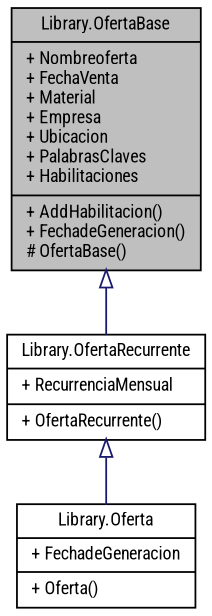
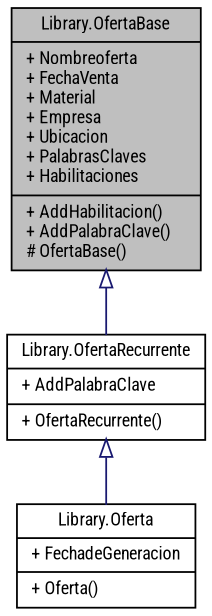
  digraph {
    fontname="Roboto Condensed"
    node [color=black fillcolor=white fontname="Roboto Condensed" fontsize=10 shape=record style=filled]
    edge [arrowtail=onormal color=midnightblue dir=back fontname="Roboto Condensed" fontsize=10 labelfontname=Helvetica labelfontsize=10 style=solid]
-   n1 [fillcolor=grey75 fontcolor=black height=0.2 label="{Library.OfertaBase\n|+ Nombreoferta\l+ FechaVenta\l+ Material\l+ Empresa\l+ Ubicacion\l+ PalabrasClaves\l+ Habilitaciones\l|+ AddHabilitacion()\l+ FechadeGeneracion()\l# OfertaBase()\l}" width=0.4]
-   n2 [height=0.2 label="{Library.OfertaRecurrente\n|+ RecurrenciaMensual\l|+ OfertaRecurrente()\l}" width=0.4]
+   n1 [fillcolor=grey75 fontcolor=black height=0.2 label="{Library.OfertaBase\n|+ Nombreoferta\l+ FechaVenta\l+ Material\l+ Empresa\l+ Ubicacion\l+ PalabrasClaves\l+ Habilitaciones\l|+ AddHabilitacion()\l+ AddPalabraClave()\l# OfertaBase()\l}" width=0.4]
+   n2 [height=0.2 label="{Library.OfertaRecurrente\n|+ AddPalabraClave\l|+ OfertaRecurrente()\l}" width=0.4]
    n3 [height=0.2 label="{Library.Oferta\n|+ FechadeGeneracion\l|+ Oferta()\l}" width=0.4]
    n1 -> n2
    n2 -> n3
  }
